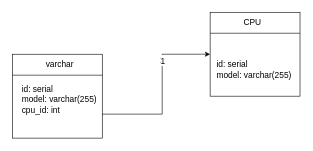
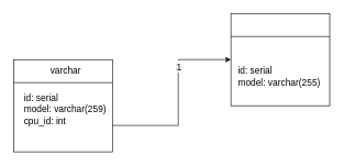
  <mxCell id="0" />
  <mxCell id="1" parent="0" />
  <mxCell id="2" value="" style="rounded=0;whiteSpace=wrap;html=1;" parent="1" vertex="1"><mxGeometry x="20" y="90" width="150" height="140" as="geometry" /></mxCell>
  <mxCell id="3" value="" style="endArrow=none;html=1;rounded=0;exitX=0;exitY=0.25;exitDx=0;exitDy=0;entryX=1;entryY=0.25;entryDx=0;entryDy=0;" parent="1" source="2" target="2" edge="1"><mxGeometry width="50" height="50" relative="1" as="geometry"><mxPoint x="240" y="240" as="sourcePoint" /><mxPoint x="290" y="190" as="targetPoint" /></mxGeometry></mxCell>
  <mxCell id="4" value="" style="rounded=0;whiteSpace=wrap;html=1;" parent="1" vertex="1"><mxGeometry x="350" y="20" width="150" height="140" as="geometry" /></mxCell>
  <mxCell id="5" value="" style="endArrow=none;html=1;rounded=0;exitX=0;exitY=0.25;exitDx=0;exitDy=0;entryX=1;entryY=0.25;entryDx=0;entryDy=0;" parent="1" source="4" target="4" edge="1"><mxGeometry width="50" height="50" relative="1" as="geometry"><mxPoint x="570" y="170" as="sourcePoint" /><mxPoint x="620" y="120" as="targetPoint" /></mxGeometry></mxCell>
  <mxCell id="6" value="varchar" style="text;strokeColor=none;fillColor=none;align=left;verticalAlign=middle;spacingLeft=4;spacingRight=4;overflow=hidden;points=[[0,0.5],[1,0.5]];portConstraint=eastwest;rotatable=0;fontSize=14;" parent="1" vertex="1"><mxGeometry x="70" y="90" width="80" height="30" as="geometry" /></mxCell>
- <mxCell id="7" value="CPU" style="text;strokeColor=none;fillColor=none;align=left;verticalAlign=middle;spacingLeft=4;spacingRight=4;overflow=hidden;points=[[0,0.5],[1,0.5]];portConstraint=eastwest;rotatable=0;fontSize=14;" parent="1" vertex="1"><mxGeometry x="400" y="20" width="80" height="30" as="geometry" /></mxCell>
- <mxCell id="8" value="id: serial&#10;model: varchar(255)&#10;cpu_id: int" style="text;strokeColor=none;fillColor=none;align=left;verticalAlign=middle;spacingLeft=4;spacingRight=4;overflow=hidden;points=[[0,0.5],[1,0.5]];portConstraint=eastwest;rotatable=0;fontSize=14;" parent="1" vertex="1"><mxGeometry x="30" y="130" width="140" height="70" as="geometry" /></mxCell>
+ <mxCell id="8" value="id: serial&#10;model: varchar(259)&#10;cpu_id: int" style="text;strokeColor=none;fillColor=none;align=left;verticalAlign=middle;spacingLeft=4;spacingRight=4;overflow=hidden;points=[[0,0.5],[1,0.5]];portConstraint=eastwest;rotatable=0;fontSize=14;" parent="1" vertex="1"><mxGeometry x="30" y="130" width="140" height="70" as="geometry" /></mxCell>
  <mxCell id="9" value="id: serial&#10;model: varchar(255)" style="text;strokeColor=none;fillColor=none;align=left;verticalAlign=middle;spacingLeft=4;spacingRight=4;overflow=hidden;points=[[0,0.5],[1,0.5]];portConstraint=eastwest;rotatable=0;fontSize=14;" parent="1" vertex="1"><mxGeometry x="355" y="80" width="140" height="70" as="geometry" /></mxCell>
  <mxCell id="10" value="1" style="endArrow=classic;html=1;rounded=0;fontSize=14;entryX=0;entryY=0.5;entryDx=0;entryDy=0;" parent="1" target="4" edge="1"><mxGeometry relative="1" as="geometry"><mxPoint x="270" y="190" as="sourcePoint" /><mxPoint x="350" y="190" as="targetPoint" /><Array as="points"><mxPoint x="270" y="90" /></Array></mxGeometry></mxCell>
  <mxCell id="11" value="1" style="edgeLabel;resizable=0;html=1;align=center;verticalAlign=middle;fontSize=14;" parent="10" connectable="0" vertex="1"><mxGeometry relative="1" as="geometry" /></mxCell>
  <mxCell id="12" value="" style="endArrow=none;html=1;rounded=0;fontSize=14;" edge="1" parent="1"><mxGeometry width="50" height="50" relative="1" as="geometry"><mxPoint x="170" y="190" as="sourcePoint" /><mxPoint x="270" y="190" as="targetPoint" /></mxGeometry></mxCell>
